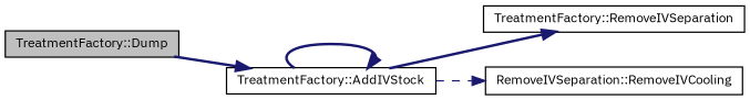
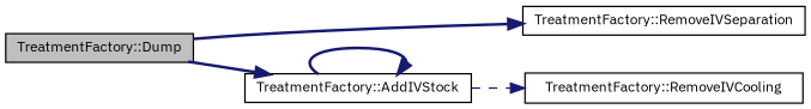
  digraph {
    fontname="IBM Plex Sans"
    rankdir=LR
    node [color=black fillcolor=white fontname="IBM Plex Sans" fontsize=10 shape=record style=filled]
    edge [color=midnightblue fontname="IBM Plex Sans" fontsize=10 labelfontname=Helvetica labelfontsize=10 style=bold]
    n1 [fillcolor=grey75 fontcolor=black height=0.2 label="TreatmentFactory::Dump" width=0.4]
    n2 [height=0.2 label="TreatmentFactory::AddIVStock" width=0.4]
    n3 [height=0.2 label="TreatmentFactory::RemoveIVSeparation" width=0.4]
-   n4 [height=0.2 label="RemoveIVSeparation::RemoveIVCooling" width=0.4]
+   n4 [height=0.2 label="TreatmentFactory::RemoveIVCooling" width=0.4]
    n1 -> n2
-   n2 -> n3
+   n1 -> n3
    n2 -> n2
    n2 -> n4 [style=dashed]
  }
